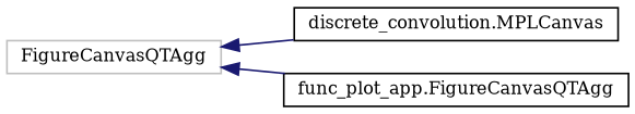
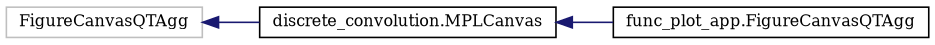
  digraph {
    fontname="DejaVu Serif"
    rankdir=LR
    node [color=black fillcolor=white fontname="DejaVu Serif" fontsize=10 shape=record style=filled]
    edge [color=midnightblue dir=back fontname="DejaVu Serif" fontsize=10 labelfontname=Helvetica labelfontsize=10 style=solid]
    n1 [color=grey75 height=0.2 label=FigureCanvasQTAgg width=0.4]
    n2 [height=0.2 label="discrete_convolution.MPLCanvas" width=0.4]
    n3 [height=0.2 label="func_plot_app.FigureCanvasQTAgg" width=0.4]
    n1 -> n2
-   n1 -> n3
+   n2 -> n3
  }
